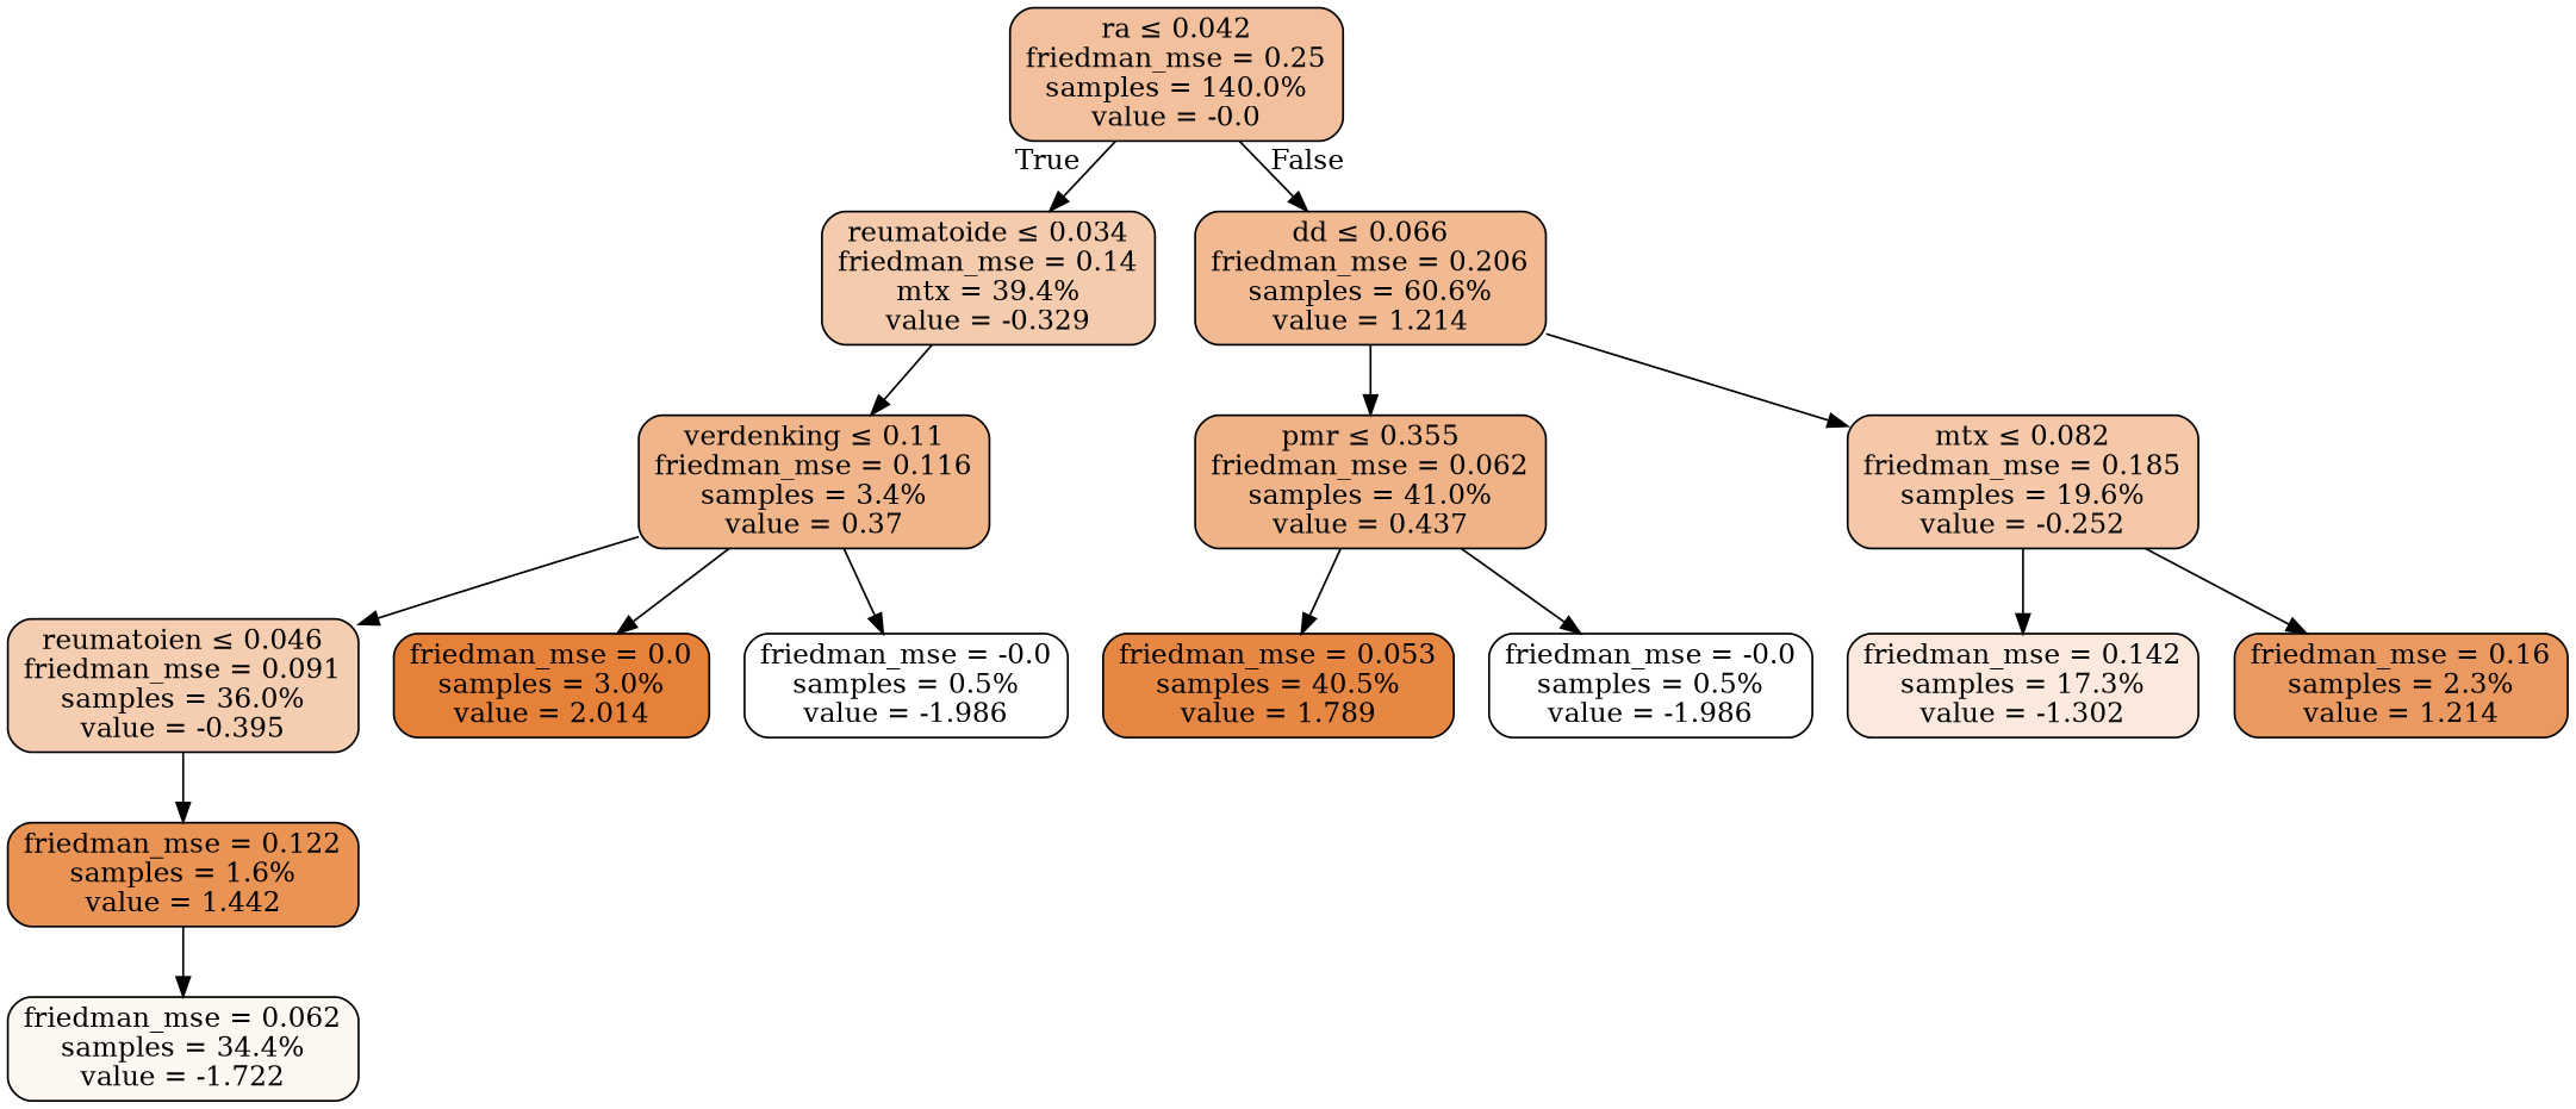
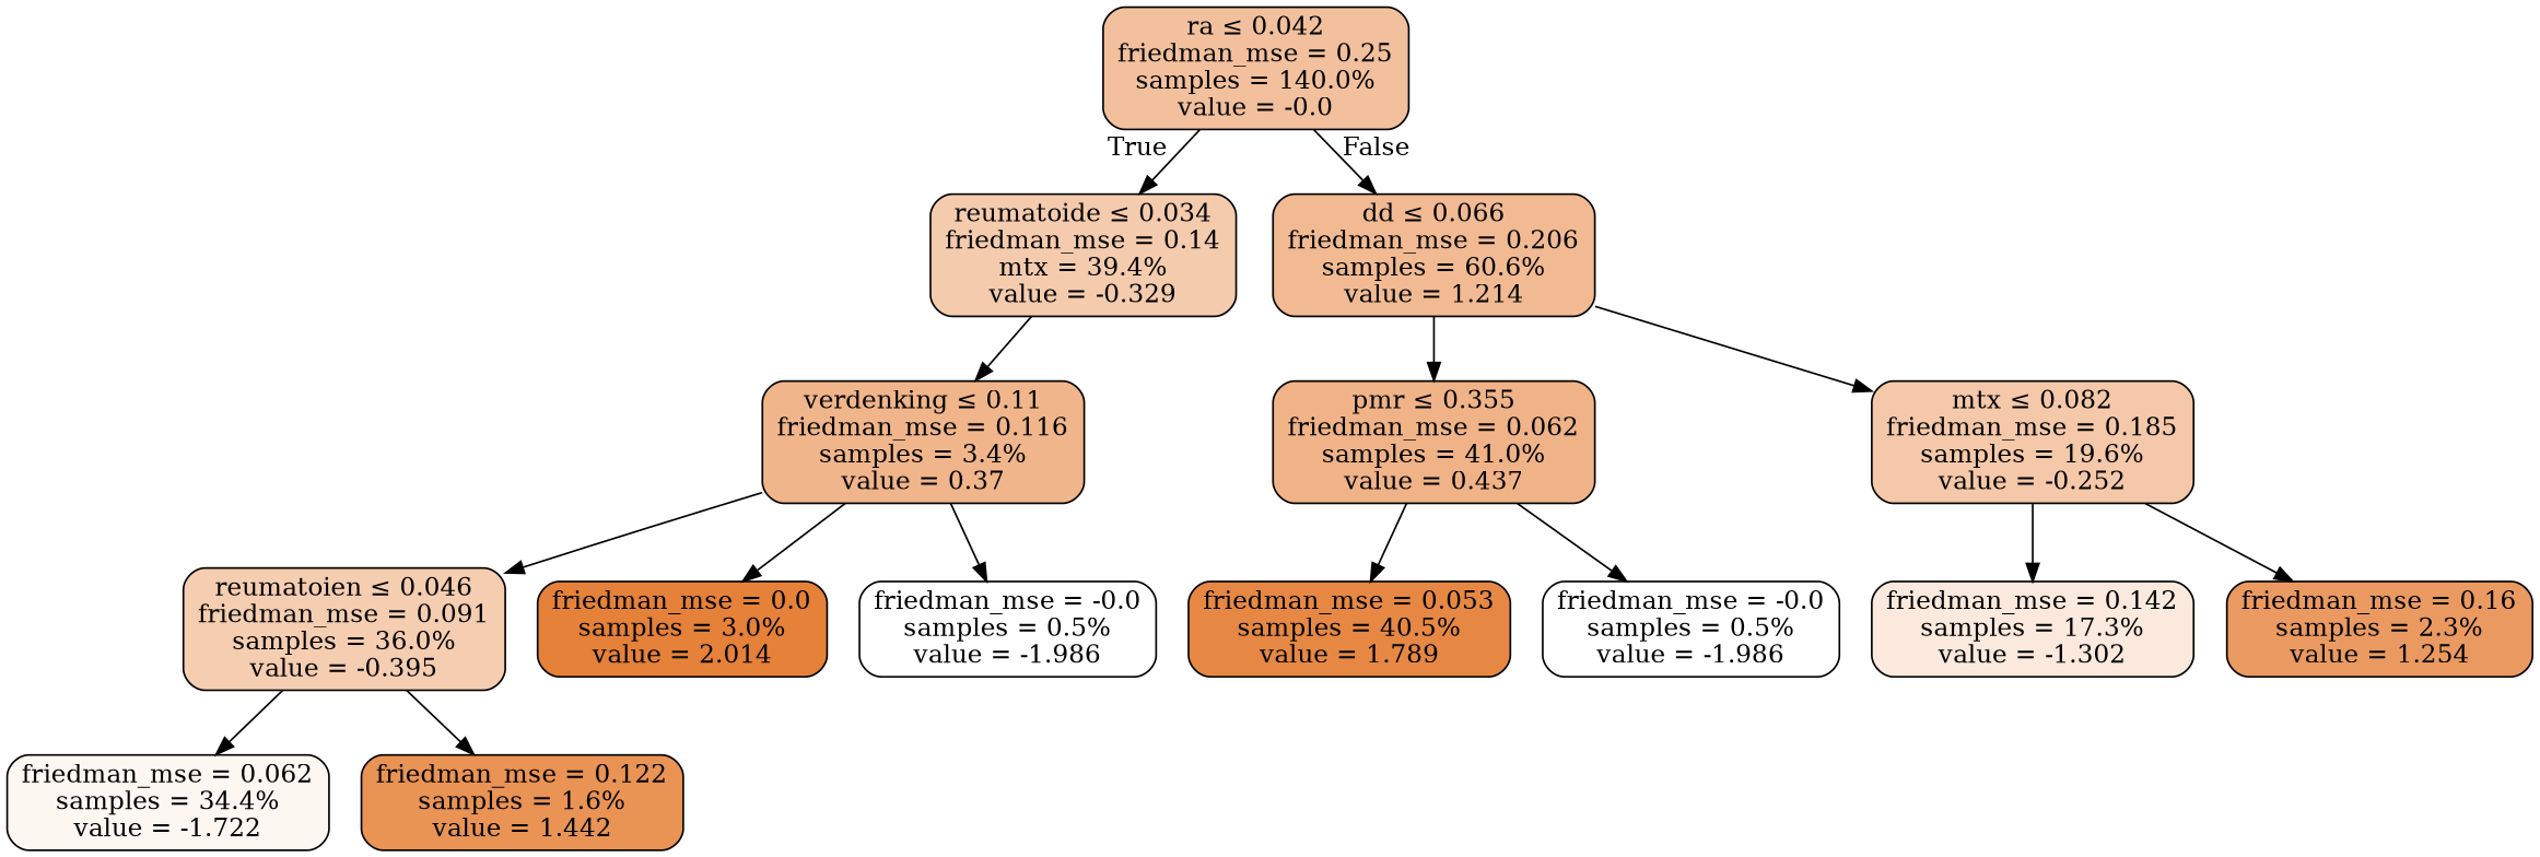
  digraph {
    fontname="DejaVu Serif"
    node [color=black fillcolor="#ffffff" fontname="DejaVu Serif" shape=box style="filled, rounded"]
    edge [fontname="DejaVu Serif"]
    n1 [fillcolor="#f2c09d" label=<ra &le; 0.042<br/>friedman_mse = 0.25<br/>samples = 140.0%<br/>value = -0.0>]
    n2 [fillcolor="#f4cbad" label=<reumatoide &le; 0.034<br/>friedman_mse = 0.14<br/>mtx = 39.4%<br/>value = -0.329>]
    n3 [fillcolor="#f1ba92" label=<dd &le; 0.066<br/>friedman_mse = 0.206<br/>samples = 60.6%<br/>value = 1.214>]
    n4 [fillcolor="#f0b58a" label=<verdenking &le; 0.11<br/>friedman_mse = 0.116<br/>samples = 3.4%<br/>value = 0.37>]
    n5 [fillcolor="#efb387" label=<pmr &le; 0.355<br/>friedman_mse = 0.062<br/>samples = 41.0%<br/>value = 0.437>]
    n6 [fillcolor="#f4c8a9" label=<mtx &le; 0.082<br/>friedman_mse = 0.185<br/>samples = 19.6%<br/>value = -0.252>]
    n7 [fillcolor="#f5cdb0" label=<reumatoien &le; 0.046<br/>friedman_mse = 0.091<br/>samples = 36.0%<br/>value = -0.395>]
    n8 [fillcolor="#fdf7f2" label=<friedman_mse = 0.062<br/>samples = 34.4%<br/>value = -1.722>]
    n9 [fillcolor="#e99355" label=<friedman_mse = 0.122<br/>samples = 1.6%<br/>value = 1.442>]
    n10 [fillcolor="#e58139" label=<friedman_mse = 0.0<br/>samples = 3.0%<br/>value = 2.014>]
    n11 [label=<friedman_mse = -0.0<br/>samples = 0.5%<br/>value = -1.986>]
    n12 [fillcolor="#e68844" label=<friedman_mse = 0.053<br/>samples = 40.5%<br/>value = 1.789>]
    n13 [label=<friedman_mse = -0.0<br/>samples = 0.5%<br/>value = -1.986>]
    n14 [fillcolor="#fbe9dd" label=<friedman_mse = 0.142<br/>samples = 17.3%<br/>value = -1.302>]
-   n15 [fillcolor="#ea9a61" label=<friedman_mse = 0.16<br/>samples = 2.3%<br/>value = 1.214>]
+   n15 [fillcolor="#ea9a61" label=<friedman_mse = 0.16<br/>samples = 2.3%<br/>value = 1.254>]
    n1 -> n2 [headlabel=True labelangle=45 labeldistance=2.5]
    n1 -> n3 [headlabel=False labelangle=-45 labeldistance=2.5]
    n2 -> n4
    n3 -> n5
    n3 -> n6
    n4 -> n7
    n4 -> n10
    n4 -> n11
    n5 -> n12
    n5 -> n13
    n6 -> n14
    n6 -> n15
-   n9 -> n8
+   n7 -> n8
    n7 -> n9
  }
